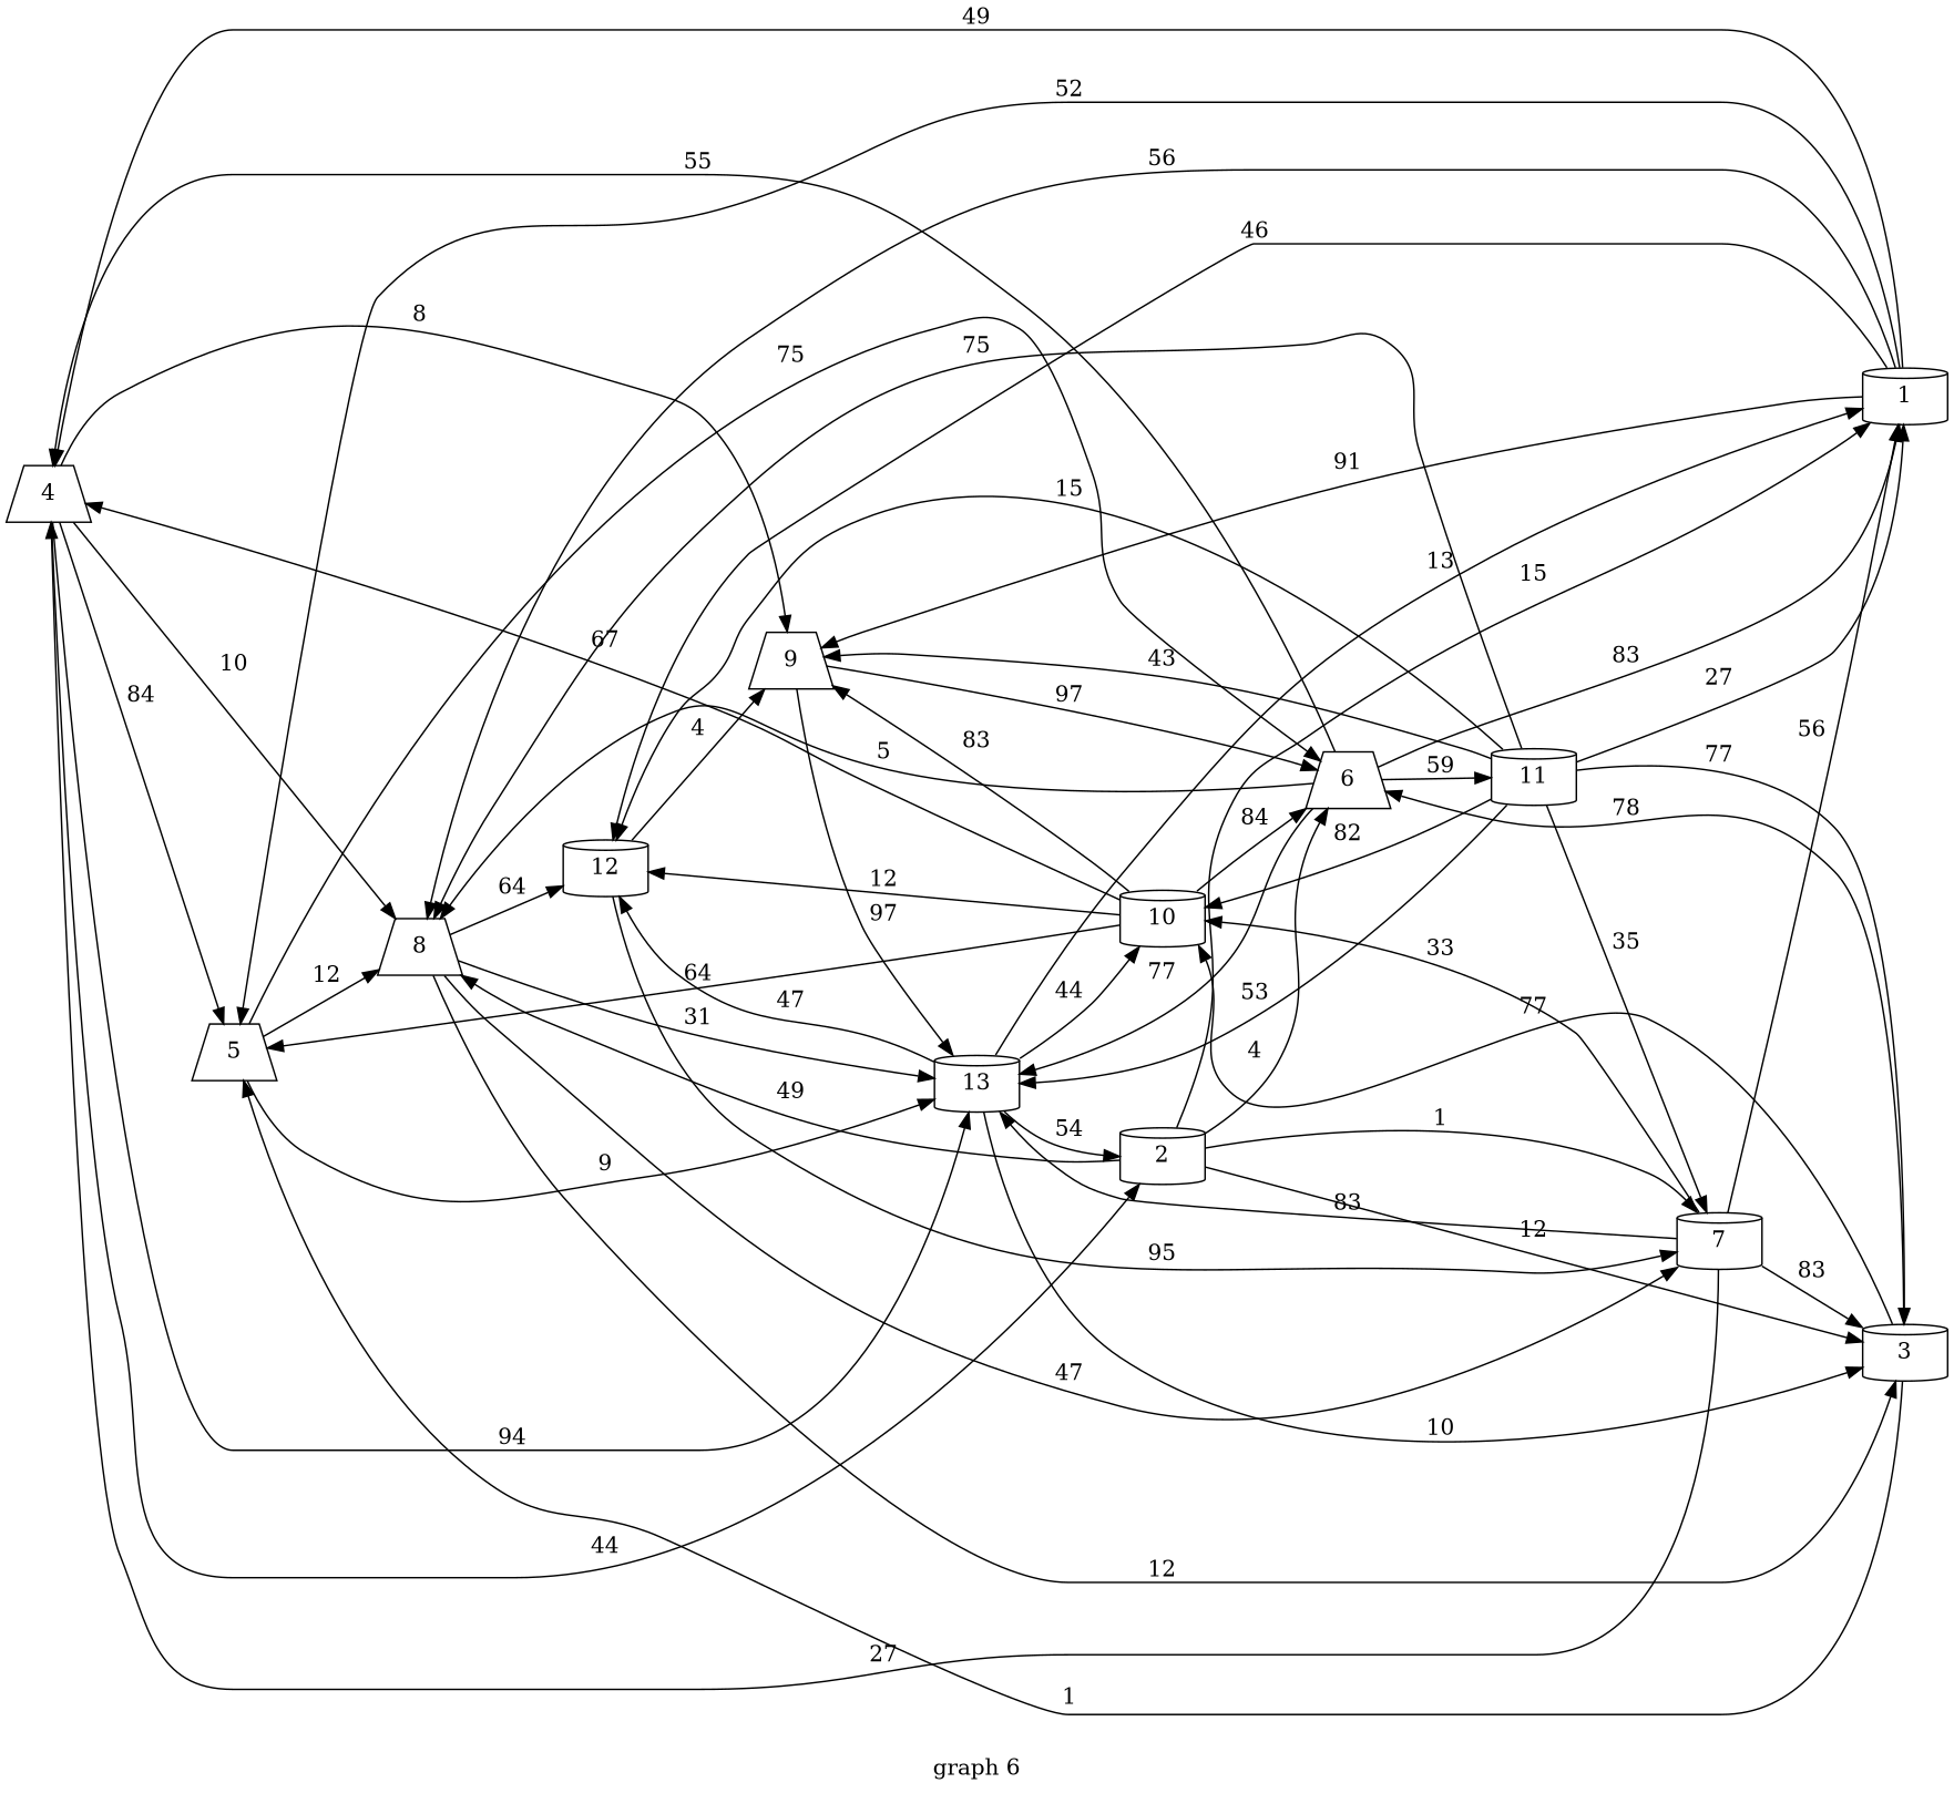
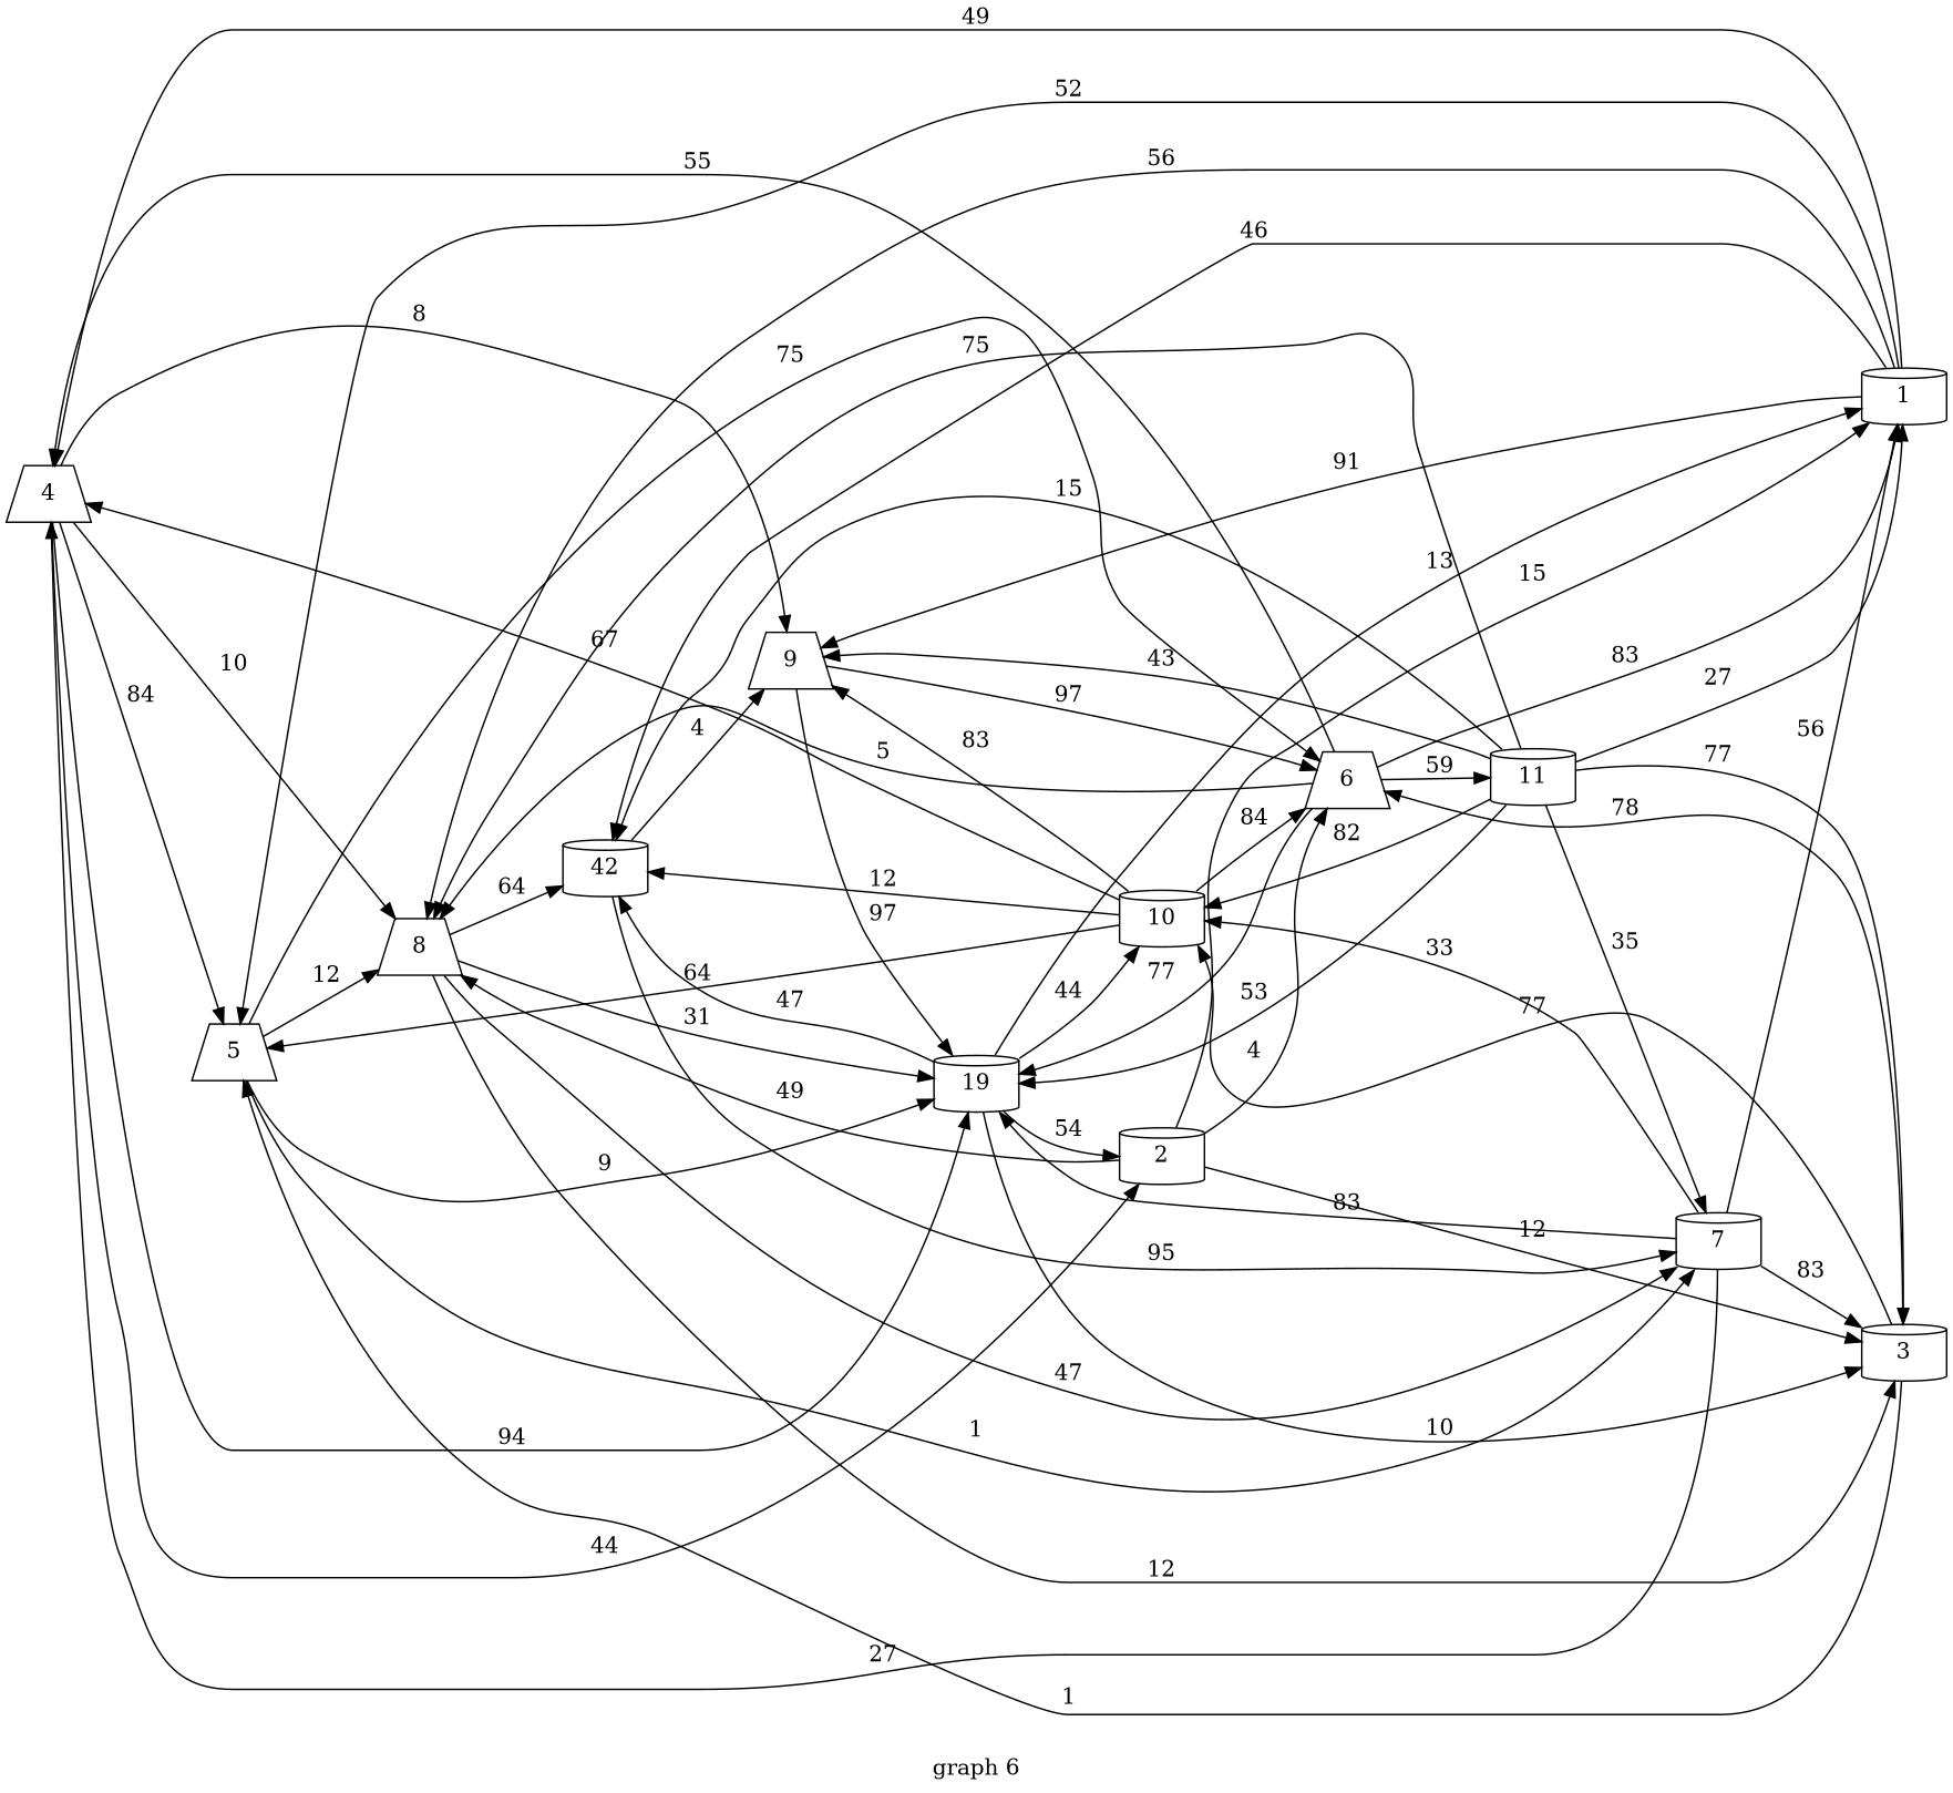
  digraph {
    label="graph 6"
    rankdir=LR
    node [shape=cylinder]
    4 [shape=trapezium]
    1
    5 [shape=trapezium]
    8 [shape=trapezium]
    9 [shape=trapezium]
-   12
+   12 [label=42]
    2
-   13
+   13 [label=19]
    6 [shape=trapezium]
    3
    7
    10
    11
    4 -> 5 [label=" 84 "]
    4 -> 8 [label=" 10 "]
    4 -> 9 [label=" 8 "]
    4 -> 2 [label=" 44 "]
    4 -> 13 [label=" 94 "]
    1 -> 4 [label=" 49 "]
    1 -> 5 [label=" 52 "]
    1 -> 8 [label=" 56 "]
    1 -> 9 [label=" 91 "]
    1 -> 12 [label=" 46 "]
    5 -> 8 [label=" 12 "]
    5 -> 13 [label=" 9 "]
    5 -> 6 [label=" 75 "]
    8 -> 12 [label=" 64 "]
    8 -> 13 [label=" 31 "]
    8 -> 3 [label=" 12 "]
    8 -> 7 [label=" 47 "]
    9 -> 13 [label=" 97 "]
    9 -> 6 [label=" 97 "]
    12 -> 9 [label=" 4 "]
    12 -> 7 [label=" 95 "]
    2 -> 1 [label=" 15 "]
    2 -> 8 [label=" 49 "]
    2 -> 6 [label=" 4 "]
    2 -> 3 [label=" 12 "]
-   2 -> 7 [label=" 1 "]
+   5 -> 7 [label=" 1 "]
    13 -> 1 [label=" 13 "]
    13 -> 12 [label=" 47 "]
    13 -> 2 [label=" 54 "]
    13 -> 3 [label=" 10 "]
    13 -> 10 [label=" 44 "]
    6 -> 4 [label=" 55 "]
    6 -> 1 [label=" 83 "]
    6 -> 8 [label=" 5 "]
    6 -> 13 [label=" 77 "]
    6 -> 11 [label=" 59 "]
    3 -> 5 [label=" 1 "]
    3 -> 6 [label=" 78 "]
    3 -> 10 [label=" 77 "]
    7 -> 4 [label=" 27 "]
    7 -> 1 [label=" 56 "]
    7 -> 13 [label=" 83 "]
    7 -> 3 [label=" 83 "]
    7 -> 10 [label=" 33 "]
    10 -> 4 [label=" 67 "]
    10 -> 5 [label=" 64 "]
    10 -> 9 [label=" 83 "]
    10 -> 12 [label=" 12 "]
    10 -> 6 [label=" 84 "]
    11 -> 1 [label=" 27 "]
    11 -> 8 [label=" 75 "]
    11 -> 9 [label=" 43 "]
    11 -> 12 [label=" 15 "]
    11 -> 13 [label=" 53 "]
    11 -> 3 [label=" 77 "]
    11 -> 7 [label=" 35 "]
    11 -> 10 [label=" 82 "]
  }
